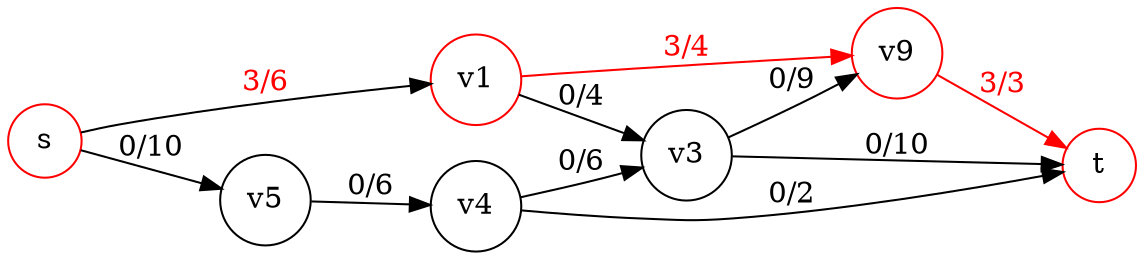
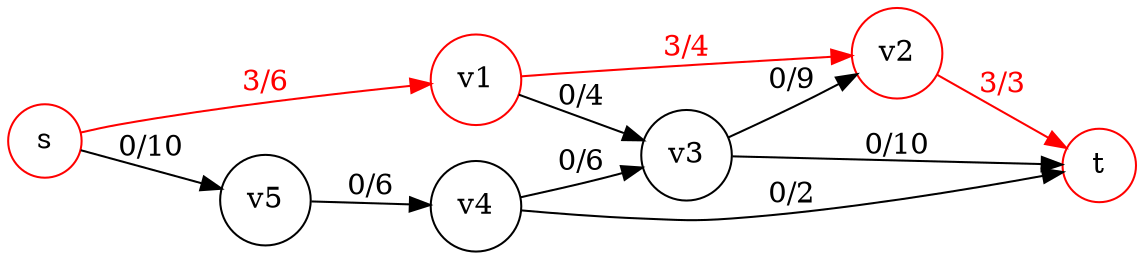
  digraph {
    rankdir=LR
    node [color=red shape=circle]
    s
    v1
-   v2 [label=v9]
+   v2
    t
    v5 [color=""]
    v3 [color=""]
    v4 [color=""]
    subgraph sub_1 {
      s
      v1
      v2
      t
    }
-   s -> v1 [color=black fontcolor=red label="3/6"]
+   s -> v1 [color=red fontcolor=red label="3/6"]
    s -> v5 [label="0/10"]
    v1 -> v2 [color=red fontcolor=red label="3/4"]
    v1 -> v3 [label="0/4"]
    v2 -> t [color=red fontcolor=red label="3/3"]
    v5 -> v4 [label="0/6"]
    v3 -> v2 [label="0/9"]
    v3 -> t [label="0/10"]
    v4 -> t [label="0/2"]
    v4 -> v3 [label="0/6"]
  }
